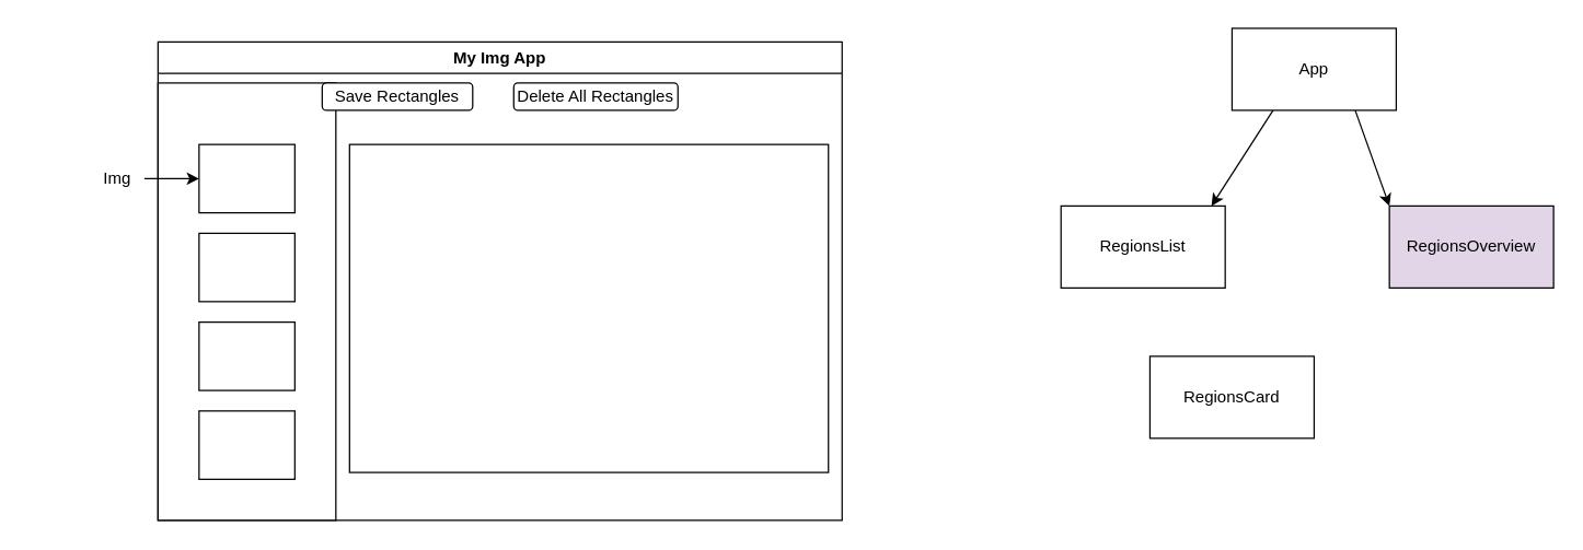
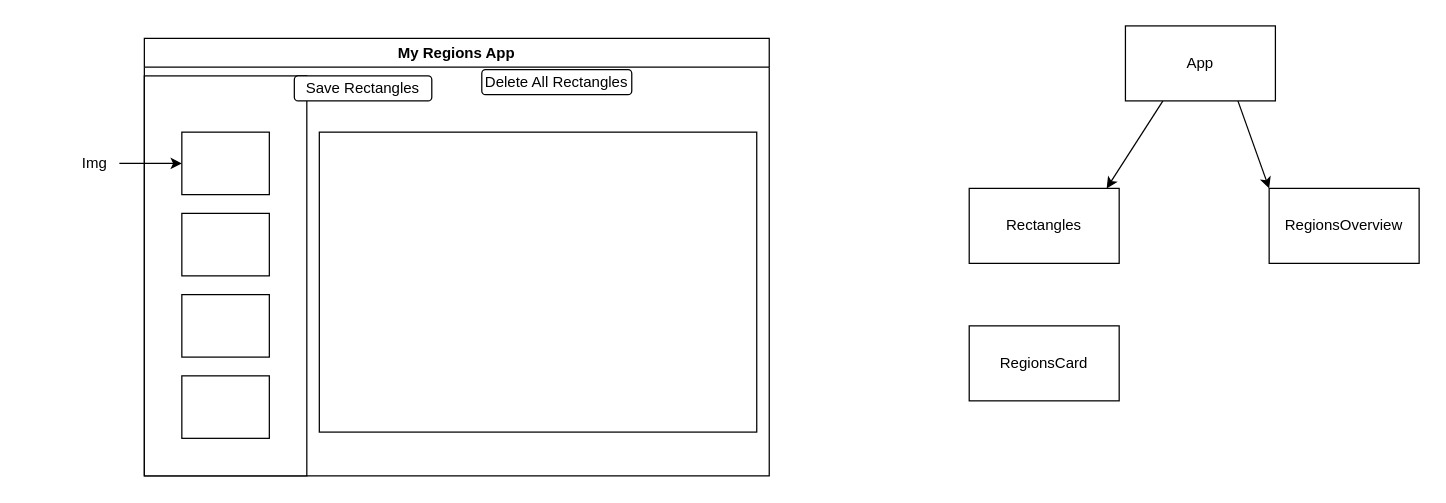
  <mxCell id="0" />
  <mxCell id="1" parent="0" />
- <mxCell id="2" value="My Img App" style="swimlane;whiteSpace=wrap;html=1;" vertex="1" parent="1"><mxGeometry x="115" y="30" width="500" height="350" as="geometry" /></mxCell>
+ <mxCell id="2" value="My Regions App" style="swimlane;whiteSpace=wrap;html=1;" vertex="1" parent="1"><mxGeometry x="115" y="30" width="500" height="350" as="geometry" /></mxCell>
  <mxCell id="3" value="" style="rounded=0;whiteSpace=wrap;html=1;rotation=90;" vertex="1" parent="2"><mxGeometry x="-95" y="125" width="320" height="130" as="geometry" /></mxCell>
  <mxCell id="4" value="" style="rounded=0;whiteSpace=wrap;html=1;" vertex="1" parent="2"><mxGeometry x="30" y="75" width="70" height="50" as="geometry" /></mxCell>
  <mxCell id="5" value="" style="rounded=0;whiteSpace=wrap;html=1;" vertex="1" parent="2"><mxGeometry x="30" y="270" width="70" height="50" as="geometry" /></mxCell>
  <mxCell id="6" value="" style="rounded=0;whiteSpace=wrap;html=1;" vertex="1" parent="2"><mxGeometry x="30" y="205" width="70" height="50" as="geometry" /></mxCell>
  <mxCell id="7" value="" style="rounded=0;whiteSpace=wrap;html=1;" vertex="1" parent="2"><mxGeometry x="30" y="140" width="70" height="50" as="geometry" /></mxCell>
  <mxCell id="8" value="" style="rounded=0;whiteSpace=wrap;html=1;" vertex="1" parent="2"><mxGeometry x="140" y="75" width="350" height="240" as="geometry" /></mxCell>
  <mxCell id="9" value="Save Rectangles" style="rounded=1;whiteSpace=wrap;html=1;" vertex="1" parent="2"><mxGeometry x="120" y="30" width="110" height="20" as="geometry" /></mxCell>
- <mxCell id="10" value="Delete All Rectangles" style="rounded=1;whiteSpace=wrap;html=1;" vertex="1" parent="2"><mxGeometry x="260" y="30" width="120" height="20" as="geometry" /></mxCell>
+ <mxCell id="10" value="Delete All Rectangles" style="rounded=1;whiteSpace=wrap;html=1;" vertex="1" parent="2"><mxGeometry x="270" y="25" width="120" height="20" as="geometry" /></mxCell>
  <mxCell id="11" style="edgeStyle=none;html=1;entryX=0;entryY=0.5;entryDx=0;entryDy=0;" edge="1" parent="1" source="12" target="4"><mxGeometry relative="1" as="geometry" /></mxCell>
- <mxCell id="12" value="Img" style="text;html=1;align=center;verticalAlign=middle;resizable=0;points=[];autosize=1;strokeColor=none;fillColor=none;" vertex="1" parent="1"><mxGeometry x="65" y="115" width="40" height="30" as="geometry" /></mxCell>
+ <mxCell id="12" value="Img" style="text;html=1;align=center;verticalAlign=middle;resizable=0;points=[];autosize=1;strokeColor=none;fillColor=none;" vertex="1" parent="1"><mxGeometry x="55" y="115" width="40" height="30" as="geometry" /></mxCell>
  <mxCell id="13" style="edgeStyle=none;html=1;exitX=0.25;exitY=1;exitDx=0;exitDy=0;" edge="1" parent="1" source="15"><mxGeometry relative="1" as="geometry"><mxPoint x="885" y="150" as="targetPoint" /></mxGeometry></mxCell>
  <mxCell id="14" style="edgeStyle=none;html=1;exitX=0.75;exitY=1;exitDx=0;exitDy=0;" edge="1" parent="1" source="15"><mxGeometry relative="1" as="geometry"><mxPoint x="1015" y="150" as="targetPoint" /></mxGeometry></mxCell>
  <mxCell id="15" value="App" style="rounded=0;whiteSpace=wrap;html=1;" vertex="1" parent="1"><mxGeometry x="900" y="20" width="120" height="60" as="geometry" /></mxCell>
- <mxCell id="16" value="RegionsList" style="rounded=0;whiteSpace=wrap;html=1;" vertex="1" parent="1"><mxGeometry x="775" y="150" width="120" height="60" as="geometry" /></mxCell>
- <mxCell id="17" value="RegionsOverview" style="rounded=0;whiteSpace=wrap;html=1;fillColor=#e1d5e7;" vertex="1" parent="1"><mxGeometry x="1015" y="150" width="120" height="60" as="geometry" /></mxCell>
- <mxCell id="18" value="RegionsCard" style="rounded=0;whiteSpace=wrap;html=1;" vertex="1" parent="1"><mxGeometry x="840" y="260" width="120" height="60" as="geometry" /></mxCell>
+ <mxCell id="16" value="Rectangles" style="rounded=0;whiteSpace=wrap;html=1;" vertex="1" parent="1"><mxGeometry x="775" y="150" width="120" height="60" as="geometry" /></mxCell>
+ <mxCell id="17" value="RegionsOverview" style="rounded=0;whiteSpace=wrap;html=1;" vertex="1" parent="1"><mxGeometry x="1015" y="150" width="120" height="60" as="geometry" /></mxCell>
+ <mxCell id="18" value="RegionsCard" style="rounded=0;whiteSpace=wrap;html=1;" vertex="1" parent="1"><mxGeometry x="775" y="260" width="120" height="60" as="geometry" /></mxCell>
